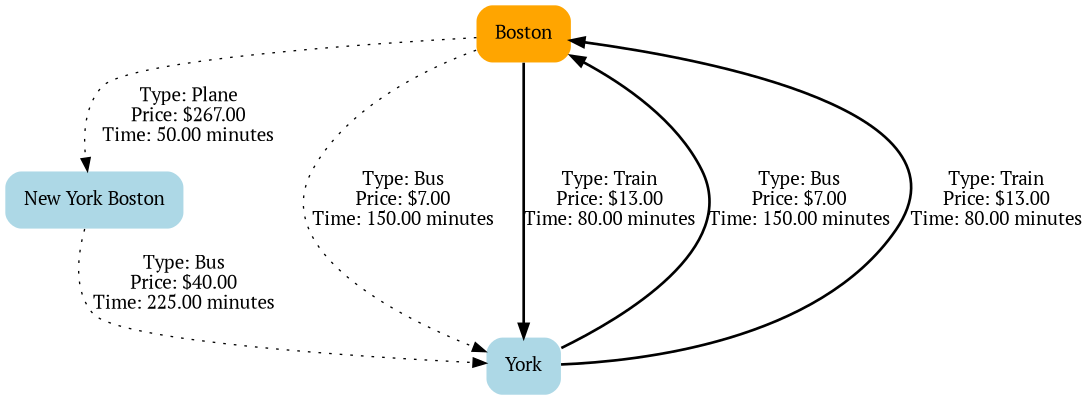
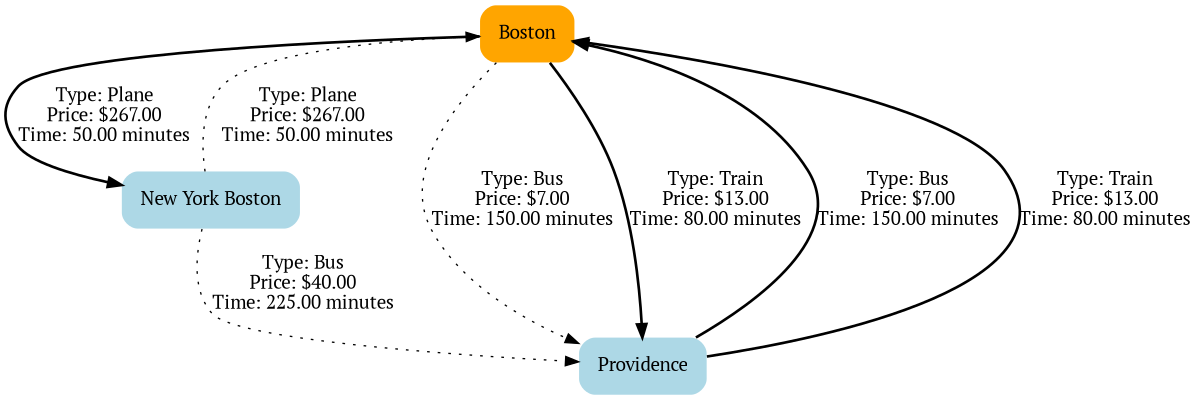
  digraph {
    fontname="PT Serif"
    node [fillcolor=lightblue fontname="PT Serif" margin=0.2 shape=plaintext style="filled, rounded"]
    edge [fontname="PT Serif" labeldistance=5 style=bold]
    Boston [fillcolor=orange]
    n2 [label="New York Boston"]
-   Providence [label=York]
-   Boston -> n2 [label="Type: Plane\nPrice: $267.00\nTime: 50.00 minutes\n" style=dotted]
+   Providence
+   Boston -> n2 [label="Type: Plane\nPrice: $267.00\nTime: 50.00 minutes\n"]
    Boston -> Providence [label="Type: Bus\nPrice: $7.00\nTime: 150.00 minutes\n" style=dotted]
    Boston -> Providence [label="Type: Train\nPrice: $13.00\nTime: 80.00 minutes\n"]
+   n2 -> Boston [label="Type: Plane\nPrice: $267.00\nTime: 50.00 minutes\n" style=dotted]
    n2 -> Providence [label="Type: Bus\nPrice: $40.00\nTime: 225.00 minutes\n" style=dotted]
    Providence -> Boston [label="Type: Bus\nPrice: $7.00\nTime: 150.00 minutes\n"]
    Providence -> Boston [label="Type: Train\nPrice: $13.00\nTime: 80.00 minutes\n"]
  }
